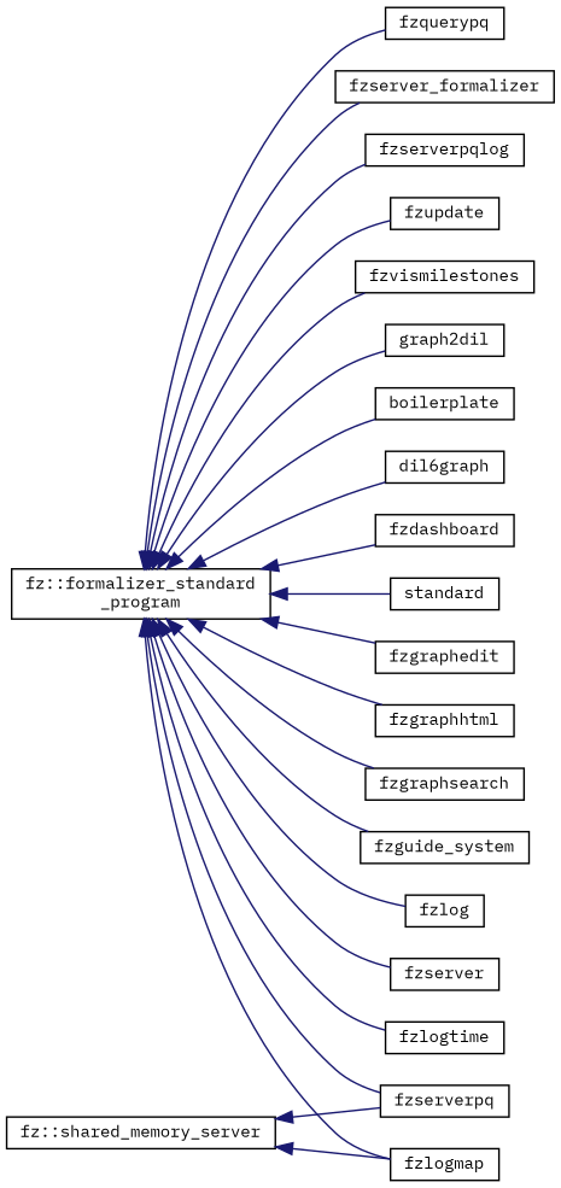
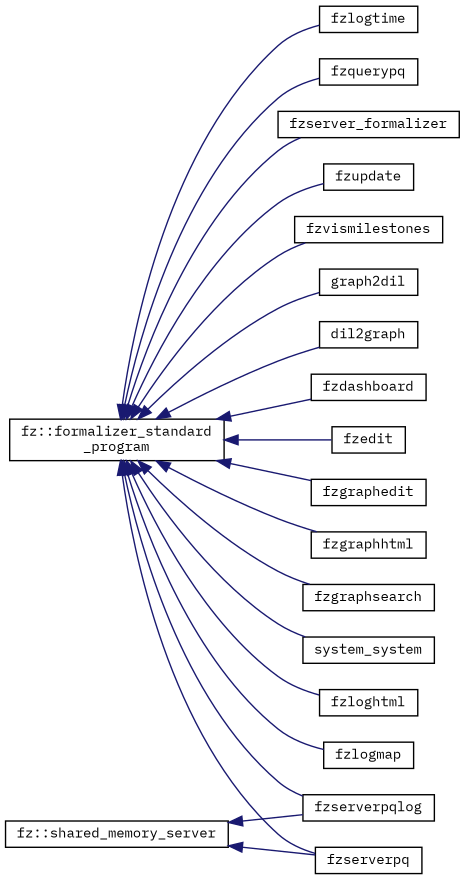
  digraph {
    fontname="IBM Plex Mono"
    rankdir=LR
    node [color=black fillcolor=white fontname="IBM Plex Mono" fontsize=10 shape=record style=filled]
    edge [color=midnightblue dir=back fontname="IBM Plex Mono" fontsize=10 labelfontname=Helvetica labelfontsize=10 style=solid]
    n1 [height=0.2 label="fz::formalizer_standard\l_program" width=0.4]
-   n2 [height=0.2 label=boilerplate width=0.4]
-   n3 [height=0.2 label=dil6graph width=0.4]
+   n3 [height=0.2 label=dil2graph width=0.4]
    n4 [height=0.2 label=fzdashboard width=0.4]
-   n5 [height=0.2 label=standard width=0.4]
+   n5 [height=0.2 label=fzedit width=0.4]
    n6 [height=0.2 label=fzgraphedit width=0.4]
    n7 [height=0.2 label=fzgraphhtml width=0.4]
    n8 [height=0.2 label=fzgraphsearch width=0.4]
-   n9 [height=0.2 label=fzguide_system width=0.4]
-   n10 [height=0.2 label=fzlog width=0.4]
-   n11 [height=0.2 label=fzserver width=0.4]
+   n9 [height=0.2 label=system_system width=0.4]
+   n11 [height=0.2 label=fzloghtml width=0.4]
    n12 [height=0.2 label=fzlogmap width=0.4]
    n13 [height=0.2 label=fzlogtime width=0.4]
    n14 [height=0.2 label=fzquerypq width=0.4]
    n15 [height=0.2 label=fzserver_formalizer width=0.4]
    n16 [height=0.2 label=fzserverpq width=0.4]
    n17 [height=0.2 label=fzserverpqlog width=0.4]
    n18 [height=0.2 label=fzupdate width=0.4]
    n19 [height=0.2 label=fzvismilestones width=0.4]
    n20 [height=0.2 label=graph2dil width=0.4]
    n21 [height=0.2 label="fz::shared_memory_server" width=0.4]
-   n1 -> n2
    n1 -> n3
    n1 -> n4
    n1 -> n5
    n1 -> n6
    n1 -> n7
    n1 -> n8
    n1 -> n9
-   n1 -> n10
    n1 -> n11
    n1 -> n12
    n1 -> n13
    n1 -> n14
    n1 -> n15
    n1 -> n16
    n1 -> n17
    n1 -> n18
    n1 -> n19
    n1 -> n20
    n21 -> n16
-   n21 -> n12
+   n21 -> n17
  }
